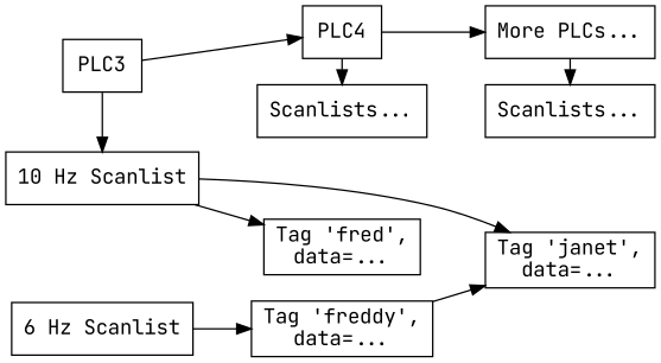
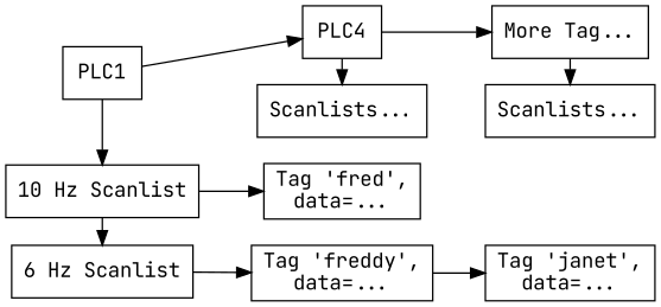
  digraph {
    fontname="JetBrains Mono"
    rankdir=LR
    node [fontname="JetBrains Mono" shape=box]
    edge [fontname="JetBrains Mono"]
    n1 [label="10 Hz Scanlist"]
-   PLC1 [label=PLC3]
+   PLC1
    n3 [label="6 Hz Scanlist"]
    n4 [label="Scanlists..."]
    n5 [label=PLC4]
-   n6 [label="More PLCs..."]
+   n6 [label="More Tag..."]
    n7 [label="Scanlists..."]
    "Tag 'fred',\ndata=..."
    "Tag 'freddy',\ndata=..."
    "Tag 'janet',\ndata=..."
    subgraph sub_1 {
      rank=same
      n1
      PLC1
      n3
    }
    subgraph sub_2 {
      rank=same
      n4
      n5
    }
    subgraph sub_3 {
      rank=same
      n6
      n7
    }
-   n1 -> "Tag 'janet',\ndata=..."
+   n1 -> n3
    n1 -> "Tag 'fred',\ndata=..."
    PLC1 -> n1
    PLC1 -> n5
    n3 -> "Tag 'freddy',\ndata=..."
    n5 -> n4
    n5 -> n6
    n6 -> n7
    "Tag 'freddy',\ndata=..." -> "Tag 'janet',\ndata=..."
  }
